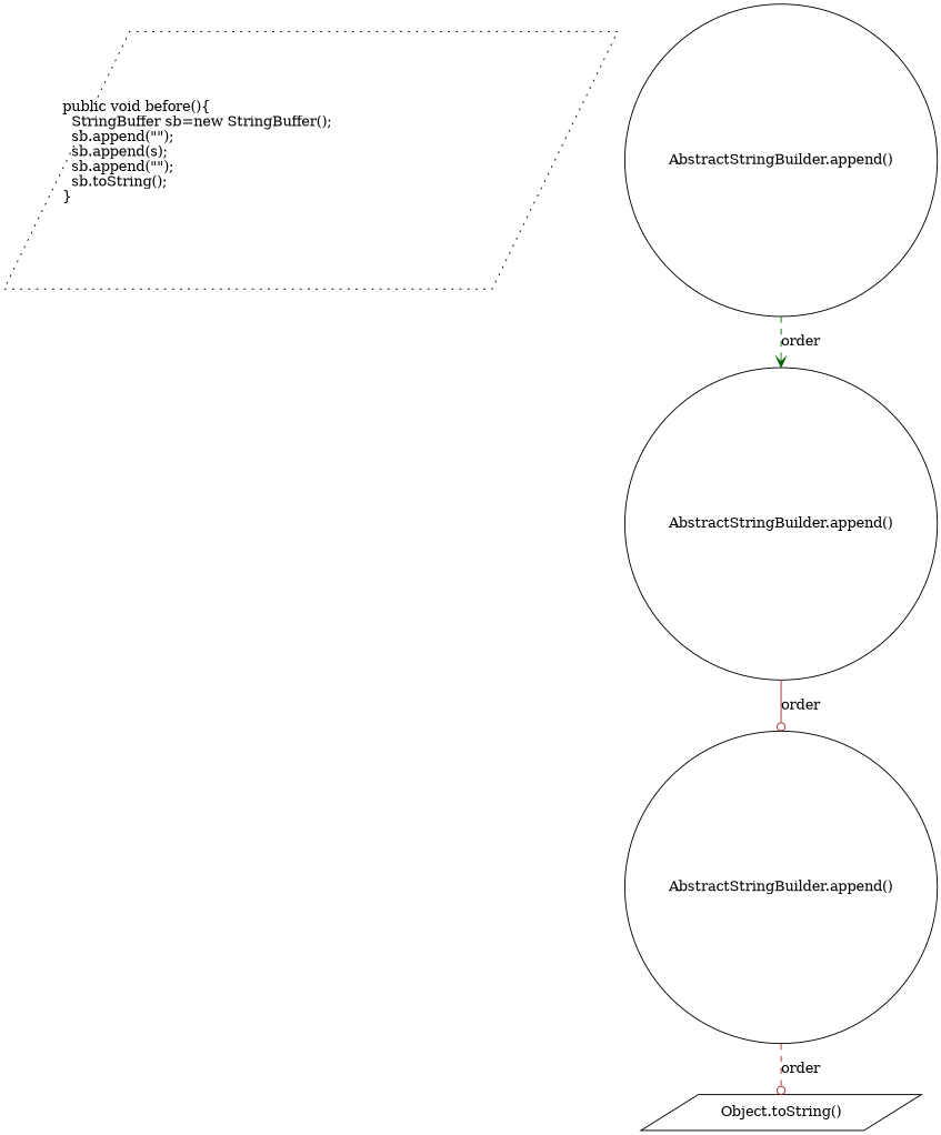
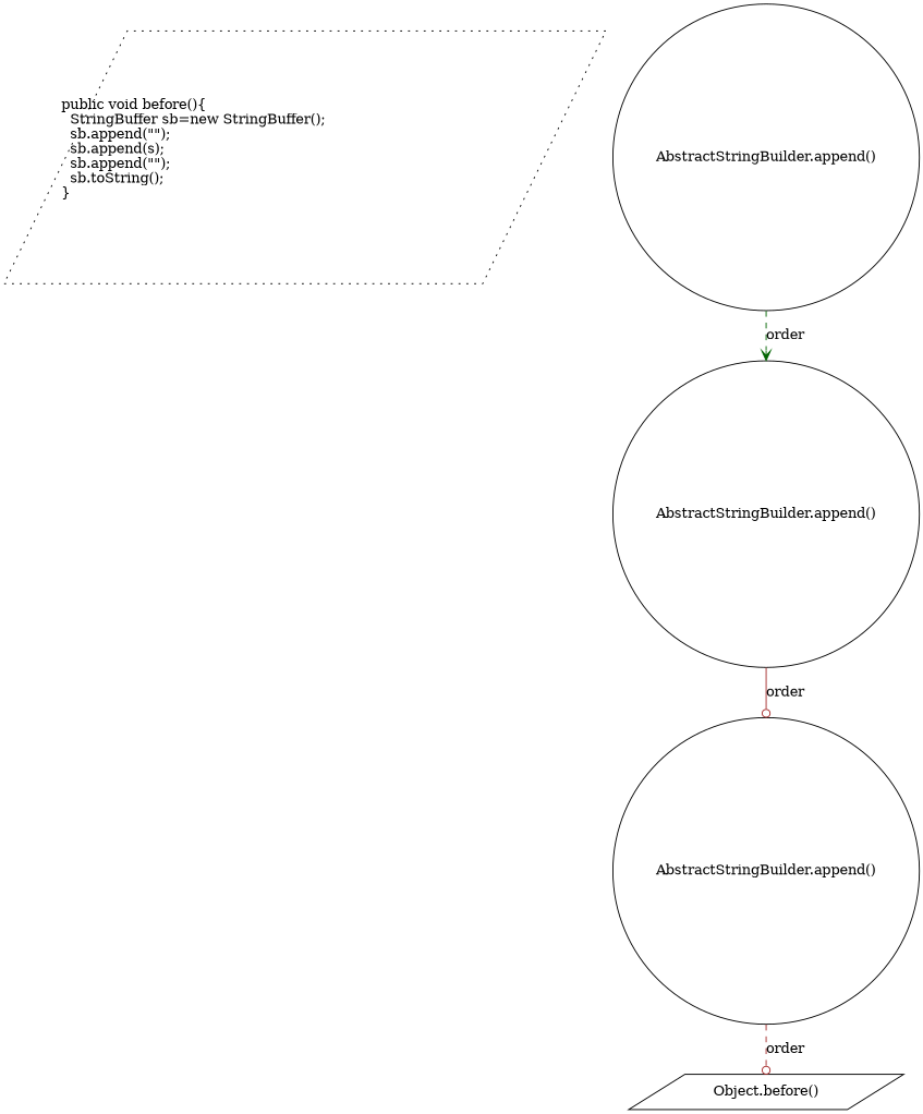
  digraph {
    node [shape=circle]
    edge [style=dashed color=brown arrowhead=odot]
    n1 [label="public void before(){\l  StringBuffer sb=new StringBuffer();\l  sb.append(\"\");\l  sb.append(s);\l  sb.append(\"\");\l  sb.toString();\l}\l\l" shape=parallelogram style=dotted]
    n2 [label="AbstractStringBuilder.append()"]
    n3 [label="AbstractStringBuilder.append()"]
    n4 [label="AbstractStringBuilder.append()"]
-   n5 [label="Object.toString()" shape=parallelogram]
+   n5 [label="Object.before()" shape=parallelogram]
    n2 -> n3 [label=order style=solid]
    n3 -> n5 [label=order]
    n4 -> n2 [label=order color=darkgreen arrowhead=vee]
  }
